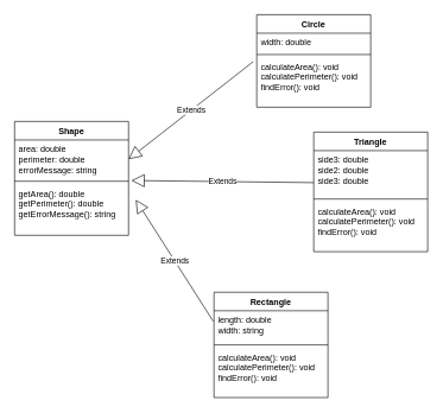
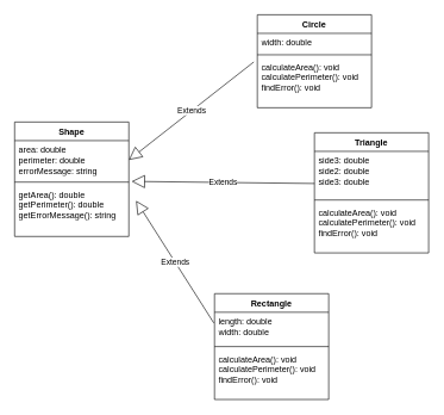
  <mxCell id="0" />
  <mxCell id="1" parent="0" />
  <mxCell id="2" value="Shape" style="swimlane;fontStyle=1;align=center;verticalAlign=top;childLayout=stackLayout;horizontal=1;startSize=26;horizontalStack=0;resizeParent=1;resizeParentMax=0;resizeLast=0;collapsible=1;marginBottom=0;whiteSpace=wrap;html=1;" vertex="1" parent="1"><mxGeometry x="20" y="170" width="160" height="160" as="geometry" /></mxCell>
  <mxCell id="3" value="area: double&lt;br&gt;perimeter: double&lt;br&gt;errorMessage: string" style="text;strokeColor=none;fillColor=none;align=left;verticalAlign=top;spacingLeft=4;spacingRight=4;overflow=hidden;rotatable=0;points=[[0,0.5],[1,0.5]];portConstraint=eastwest;whiteSpace=wrap;html=1;" vertex="1" parent="2"><mxGeometry y="26" width="160" height="54" as="geometry" /></mxCell>
  <mxCell id="4" value="" style="line;strokeWidth=1;fillColor=none;align=left;verticalAlign=middle;spacingTop=-1;spacingLeft=3;spacingRight=3;rotatable=0;labelPosition=right;points=[];portConstraint=eastwest;strokeColor=inherit;" vertex="1" parent="2"><mxGeometry y="80" width="160" height="8" as="geometry" /></mxCell>
  <mxCell id="5" value="getArea(): double&lt;br&gt;getPerimeter(): double&lt;br&gt;getErrorMessage(): string" style="text;strokeColor=none;fillColor=none;align=left;verticalAlign=top;spacingLeft=4;spacingRight=4;overflow=hidden;rotatable=0;points=[[0,0.5],[1,0.5]];portConstraint=eastwest;whiteSpace=wrap;html=1;" vertex="1" parent="2"><mxGeometry y="88" width="160" height="72" as="geometry" /></mxCell>
  <mxCell id="6" value="Circle" style="swimlane;fontStyle=1;align=center;verticalAlign=top;childLayout=stackLayout;horizontal=1;startSize=26;horizontalStack=0;resizeParent=1;resizeParentMax=0;resizeLast=0;collapsible=1;marginBottom=0;whiteSpace=wrap;html=1;" vertex="1" parent="1"><mxGeometry x="360" y="20" width="160" height="130" as="geometry" /></mxCell>
  <mxCell id="7" value="width: double" style="text;strokeColor=none;fillColor=none;align=left;verticalAlign=top;spacingLeft=4;spacingRight=4;overflow=hidden;rotatable=0;points=[[0,0.5],[1,0.5]];portConstraint=eastwest;whiteSpace=wrap;html=1;" vertex="1" parent="6"><mxGeometry y="26" width="160" height="26" as="geometry" /></mxCell>
  <mxCell id="8" value="" style="line;strokeWidth=1;fillColor=none;align=left;verticalAlign=middle;spacingTop=-1;spacingLeft=3;spacingRight=3;rotatable=0;labelPosition=right;points=[];portConstraint=eastwest;strokeColor=inherit;" vertex="1" parent="6"><mxGeometry y="52" width="160" height="8" as="geometry" /></mxCell>
  <mxCell id="9" value="calculateArea(): void&lt;br&gt;calculatePerimeter(): void&lt;br&gt;findError(): void&amp;nbsp;" style="text;strokeColor=none;fillColor=none;align=left;verticalAlign=top;spacingLeft=4;spacingRight=4;overflow=hidden;rotatable=0;points=[[0,0.5],[1,0.5]];portConstraint=eastwest;whiteSpace=wrap;html=1;" vertex="1" parent="6"><mxGeometry y="60" width="160" height="70" as="geometry" /></mxCell>
  <mxCell id="10" value="Triangle" style="swimlane;fontStyle=1;align=center;verticalAlign=top;childLayout=stackLayout;horizontal=1;startSize=26;horizontalStack=0;resizeParent=1;resizeParentMax=0;resizeLast=0;collapsible=1;marginBottom=0;whiteSpace=wrap;html=1;" vertex="1" parent="1"><mxGeometry x="440" y="185" width="160" height="168" as="geometry" /></mxCell>
  <mxCell id="11" value="side3: double&lt;br&gt;side2: double&lt;br&gt;side3: double" style="text;strokeColor=none;fillColor=none;align=left;verticalAlign=top;spacingLeft=4;spacingRight=4;overflow=hidden;rotatable=0;points=[[0,0.5],[1,0.5]];portConstraint=eastwest;whiteSpace=wrap;html=1;" vertex="1" parent="10"><mxGeometry y="26" width="160" height="64" as="geometry" /></mxCell>
  <mxCell id="12" value="" style="line;strokeWidth=1;fillColor=none;align=left;verticalAlign=middle;spacingTop=-1;spacingLeft=3;spacingRight=3;rotatable=0;labelPosition=right;points=[];portConstraint=eastwest;strokeColor=inherit;" vertex="1" parent="10"><mxGeometry y="90" width="160" height="8" as="geometry" /></mxCell>
  <mxCell id="13" value="calculateArea(): void&lt;br&gt;calculatePerimeter(): void&lt;br&gt;findError(): void&amp;nbsp;" style="text;strokeColor=none;fillColor=none;align=left;verticalAlign=top;spacingLeft=4;spacingRight=4;overflow=hidden;rotatable=0;points=[[0,0.5],[1,0.5]];portConstraint=eastwest;whiteSpace=wrap;html=1;" vertex="1" parent="10"><mxGeometry y="98" width="160" height="70" as="geometry" /></mxCell>
  <mxCell id="14" value="Rectangle" style="swimlane;fontStyle=1;align=center;verticalAlign=top;childLayout=stackLayout;horizontal=1;startSize=26;horizontalStack=0;resizeParent=1;resizeParentMax=0;resizeLast=0;collapsible=1;marginBottom=0;whiteSpace=wrap;html=1;" vertex="1" parent="1"><mxGeometry x="300" y="410" width="160" height="148" as="geometry" /></mxCell>
- <mxCell id="15" value="length: double&lt;br&gt;width: string" style="text;strokeColor=none;fillColor=none;align=left;verticalAlign=top;spacingLeft=4;spacingRight=4;overflow=hidden;rotatable=0;points=[[0,0.5],[1,0.5]];portConstraint=eastwest;whiteSpace=wrap;html=1;" vertex="1" parent="14"><mxGeometry y="26" width="160" height="44" as="geometry" /></mxCell>
+ <mxCell id="15" value="length: double&lt;br&gt;width: double" style="text;strokeColor=none;fillColor=none;align=left;verticalAlign=top;spacingLeft=4;spacingRight=4;overflow=hidden;rotatable=0;points=[[0,0.5],[1,0.5]];portConstraint=eastwest;whiteSpace=wrap;html=1;" vertex="1" parent="14"><mxGeometry y="26" width="160" height="44" as="geometry" /></mxCell>
  <mxCell id="16" value="" style="line;strokeWidth=1;fillColor=none;align=left;verticalAlign=middle;spacingTop=-1;spacingLeft=3;spacingRight=3;rotatable=0;labelPosition=right;points=[];portConstraint=eastwest;strokeColor=inherit;" vertex="1" parent="14"><mxGeometry y="70" width="160" height="8" as="geometry" /></mxCell>
  <mxCell id="17" value="calculateArea(): void&lt;br&gt;calculatePerimeter(): void&lt;br&gt;findError(): void&amp;nbsp;" style="text;strokeColor=none;fillColor=none;align=left;verticalAlign=top;spacingLeft=4;spacingRight=4;overflow=hidden;rotatable=0;points=[[0,0.5],[1,0.5]];portConstraint=eastwest;whiteSpace=wrap;html=1;" vertex="1" parent="14"><mxGeometry y="78" width="160" height="70" as="geometry" /></mxCell>
  <mxCell id="18" value="Extends" style="endArrow=block;endSize=16;endFill=0;html=1;rounded=0;exitX=-0.031;exitY=0.086;exitDx=0;exitDy=0;exitPerimeter=0;entryX=1;entryY=0.5;entryDx=0;entryDy=0;" edge="1" parent="1" source="9" target="3"><mxGeometry width="160" relative="1" as="geometry"><mxPoint x="200" y="340" as="sourcePoint" /><mxPoint x="360" y="340" as="targetPoint" /></mxGeometry></mxCell>
  <mxCell id="19" value="Extends" style="endArrow=block;endSize=16;endFill=0;html=1;rounded=0;exitX=0;exitY=0.703;exitDx=0;exitDy=0;exitPerimeter=0;entryX=1.025;entryY=1.056;entryDx=0;entryDy=0;entryPerimeter=0;" edge="1" parent="1" source="11" target="3"><mxGeometry width="160" relative="1" as="geometry"><mxPoint x="200" y="340" as="sourcePoint" /><mxPoint x="190" y="240" as="targetPoint" /></mxGeometry></mxCell>
  <mxCell id="20" value="Extends" style="endArrow=block;endSize=16;endFill=0;html=1;rounded=0;exitX=-0.006;exitY=0.341;exitDx=0;exitDy=0;exitPerimeter=0;entryX=1.063;entryY=0.306;entryDx=0;entryDy=0;entryPerimeter=0;" edge="1" parent="1" source="15" target="5"><mxGeometry width="160" relative="1" as="geometry"><mxPoint x="450" y="266" as="sourcePoint" /><mxPoint x="200" y="250" as="targetPoint" /></mxGeometry></mxCell>
